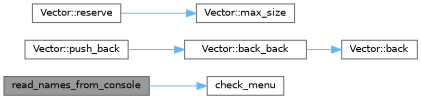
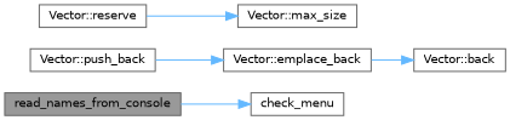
  digraph {
    rankdir=LR
    node [color=grey40 fillcolor=white fontname=Helvetica fontsize=10 shape=box style=filled]
    edge [color=steelblue1 fontname=Helvetica fontsize=10 labelfontname=Helvetica labelfontsize=10 style=solid]
    n1 [color=gray40 fillcolor=grey60 fontcolor=black height=0.2 label=read_names_from_console width=0.4]
    n2 [height=0.2 label=check_menu width=0.4]
    n3 [height=0.2 label="Vector::push_back" width=0.4]
-   n4 [height=0.2 label="Vector::back_back" width=0.4]
+   n4 [height=0.2 label="Vector::emplace_back" width=0.4]
    n5 [height=0.2 label="Vector::back" width=0.4]
    n6 [height=0.2 label="Vector::reserve" width=0.4]
    n7 [height=0.2 label="Vector::max_size" width=0.4]
    n1 -> n2
    n3 -> n4
    n4 -> n5
    n6 -> n7
  }
